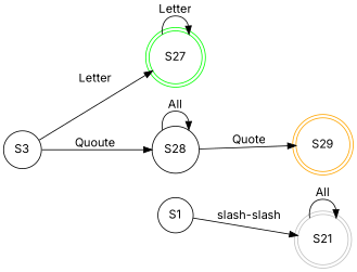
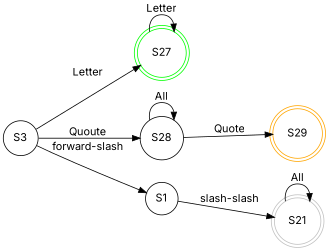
  digraph {
    fontname=Inter
    rankdir=LR
    node [fontname=Inter shape=doublecircle]
    edge [fontname=Inter]
    S27 [color=green]
    n2 [label=S3 shape=circle]
    S28 [shape=circle]
    S1 [shape=circle]
    S29 [color=orange]
    S21 [color=gray]
    S27 -> S27 [label=Letter]
    n2 -> S27 [label=Letter]
    n2 -> S28 [label=Quoute]
+   n2 -> S1 [label="forward-slash"]
    S28 -> S28 [label=All]
    S28 -> S29 [label=Quote]
    S1 -> S21 [label="slash-slash"]
    S21 -> S21 [label=All]
  }
